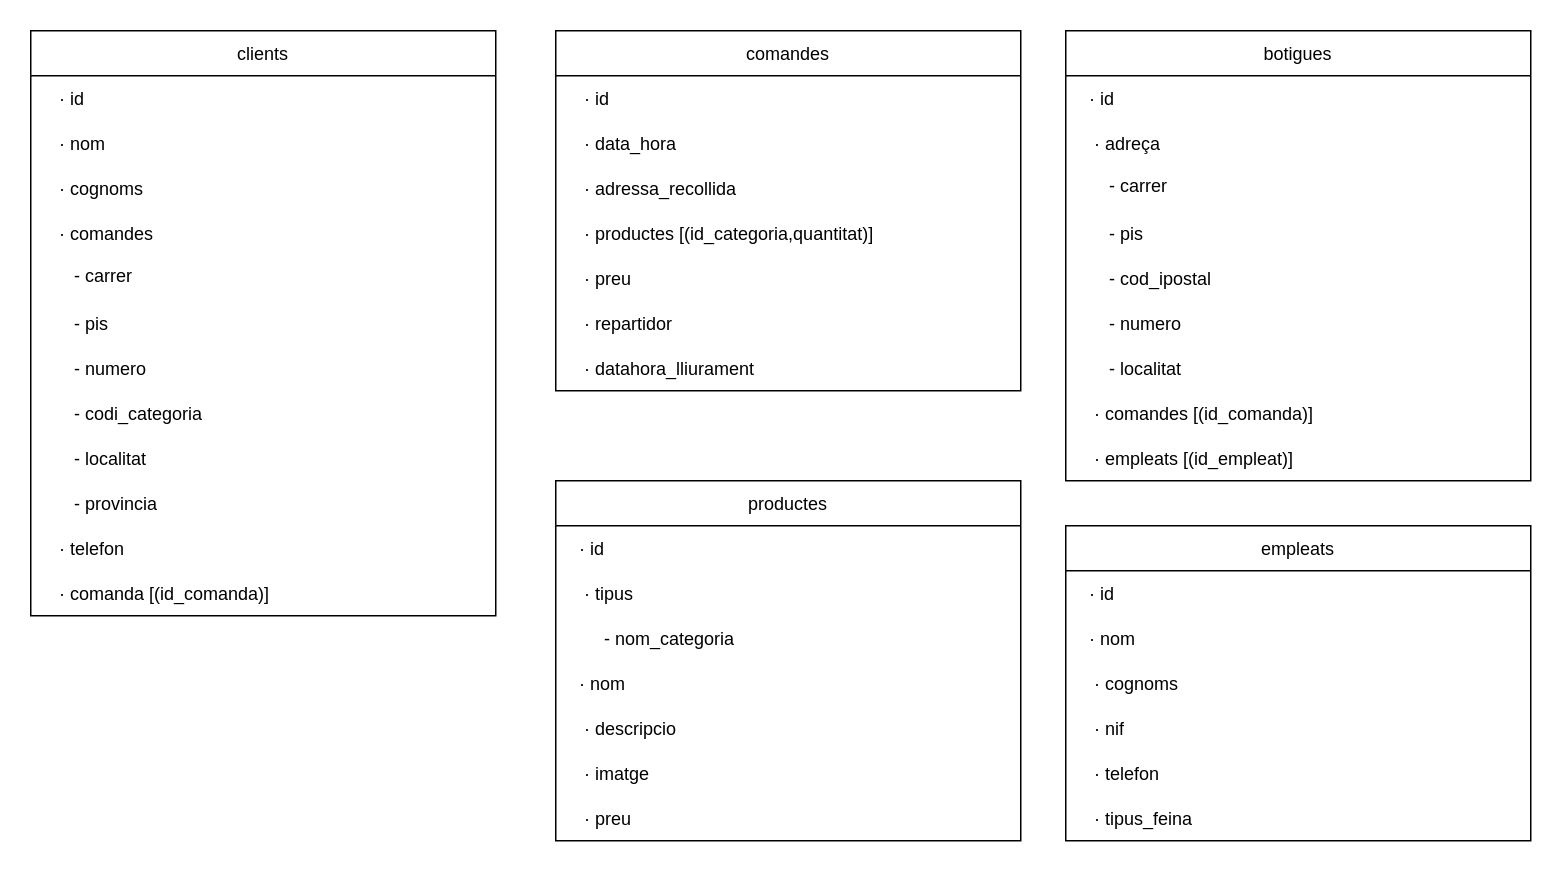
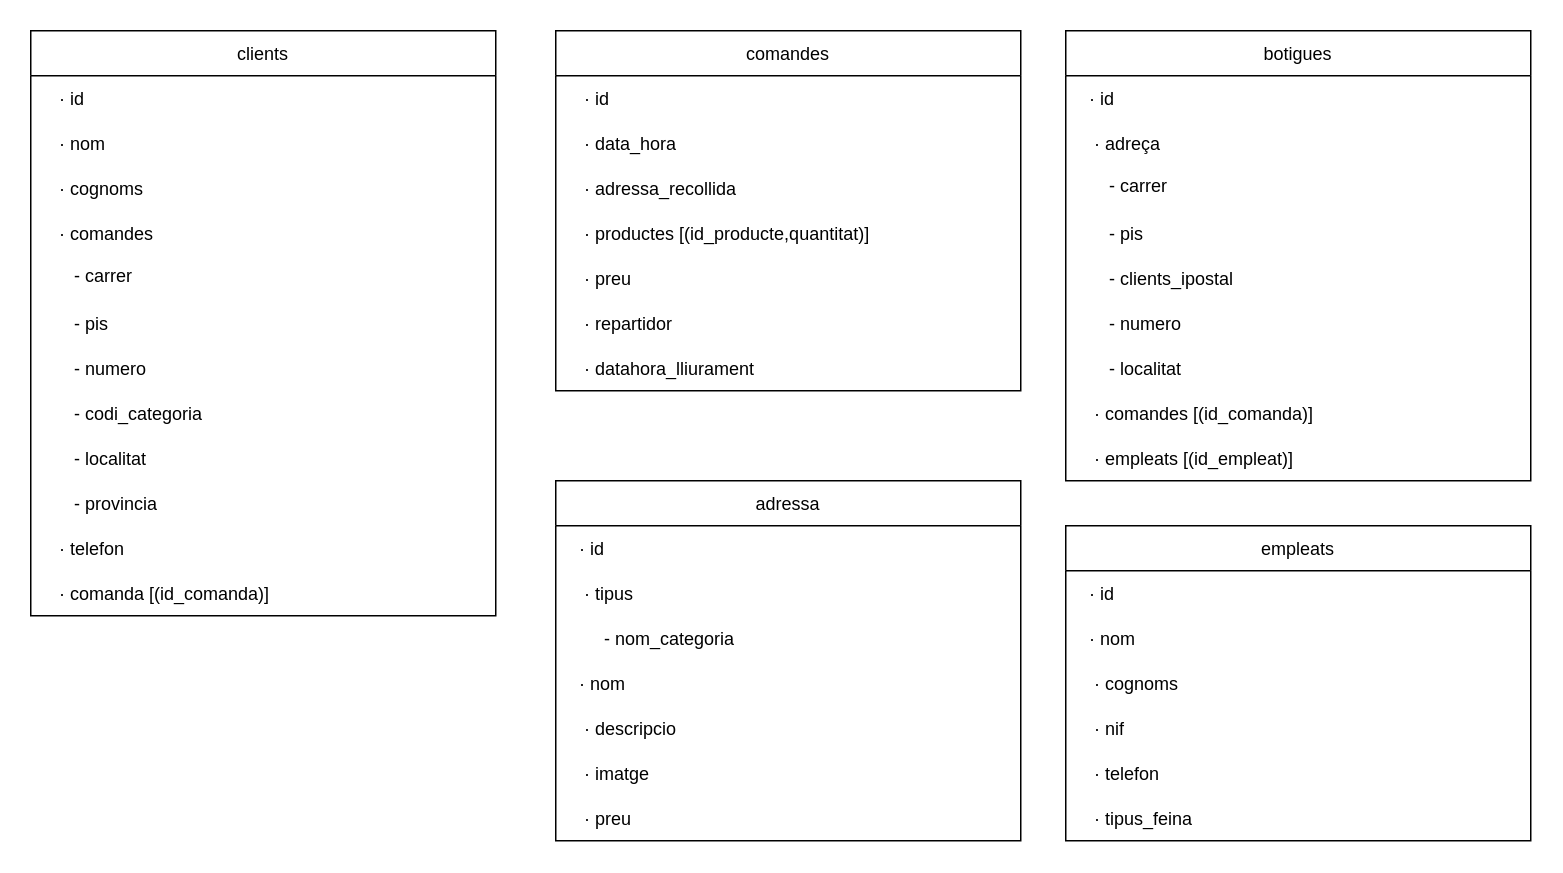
  <mxCell id="0" />
  <mxCell id="1" parent="0" />
- <mxCell id="2" value="productes" style="swimlane;fontStyle=0;childLayout=stackLayout;horizontal=1;startSize=30;horizontalStack=0;resizeParent=1;resizeParentMax=0;resizeLast=0;collapsible=1;marginBottom=0;" parent="1" vertex="1"><mxGeometry x="370" y="320" width="310" height="240" as="geometry"><mxRectangle x="80" y="80" width="70" height="30" as="alternateBounds" /></mxGeometry></mxCell>
+ <mxCell id="2" value="adressa" style="swimlane;fontStyle=0;childLayout=stackLayout;horizontal=1;startSize=30;horizontalStack=0;resizeParent=1;resizeParentMax=0;resizeLast=0;collapsible=1;marginBottom=0;" parent="1" vertex="1"><mxGeometry x="370" y="320" width="310" height="240" as="geometry"><mxRectangle x="80" y="80" width="70" height="30" as="alternateBounds" /></mxGeometry></mxCell>
  <mxCell id="3" value="   · id" style="text;strokeColor=none;fillColor=none;align=left;verticalAlign=middle;spacingLeft=4;spacingRight=4;overflow=hidden;points=[[0,0.5],[1,0.5]];portConstraint=eastwest;rotatable=0;" parent="2" vertex="1"><mxGeometry y="30" width="310" height="30" as="geometry" /></mxCell>
  <mxCell id="4" value="    · tipus " style="text;strokeColor=none;fillColor=none;align=left;verticalAlign=middle;spacingLeft=4;spacingRight=4;overflow=hidden;points=[[0,0.5],[1,0.5]];portConstraint=eastwest;rotatable=0;" parent="2" vertex="1"><mxGeometry y="60" width="310" height="30" as="geometry" /></mxCell>
  <mxCell id="5" value="        - nom_categoria" style="text;strokeColor=none;fillColor=none;align=left;verticalAlign=middle;spacingLeft=4;spacingRight=4;overflow=hidden;points=[[0,0.5],[1,0.5]];portConstraint=eastwest;rotatable=0;" vertex="1" parent="2"><mxGeometry y="90" width="310" height="30" as="geometry" /></mxCell>
  <mxCell id="6" value="   · nom" style="text;strokeColor=none;fillColor=none;align=left;verticalAlign=middle;spacingLeft=4;spacingRight=4;overflow=hidden;points=[[0,0.5],[1,0.5]];portConstraint=eastwest;rotatable=0;" parent="2" vertex="1"><mxGeometry y="120" width="310" height="30" as="geometry" /></mxCell>
  <mxCell id="7" value="    · descripcio" style="text;strokeColor=none;fillColor=none;align=left;verticalAlign=middle;spacingLeft=4;spacingRight=4;overflow=hidden;points=[[0,0.5],[1,0.5]];portConstraint=eastwest;rotatable=0;" parent="2" vertex="1"><mxGeometry y="150" width="310" height="30" as="geometry" /></mxCell>
  <mxCell id="8" value="    · imatge" style="text;strokeColor=none;fillColor=none;align=left;verticalAlign=middle;spacingLeft=4;spacingRight=4;overflow=hidden;points=[[0,0.5],[1,0.5]];portConstraint=eastwest;rotatable=0;" parent="2" vertex="1"><mxGeometry y="180" width="310" height="30" as="geometry" /></mxCell>
  <mxCell id="9" value="    · preu" style="text;strokeColor=none;fillColor=none;align=left;verticalAlign=middle;spacingLeft=4;spacingRight=4;overflow=hidden;points=[[0,0.5],[1,0.5]];portConstraint=eastwest;rotatable=0;" parent="2" vertex="1"><mxGeometry y="210" width="310" height="30" as="geometry" /></mxCell>
  <mxCell id="10" value="clients" style="swimlane;fontStyle=0;childLayout=stackLayout;horizontal=1;startSize=30;horizontalStack=0;resizeParent=1;resizeParentMax=0;resizeLast=0;collapsible=1;marginBottom=0;" parent="1" vertex="1"><mxGeometry x="20" y="20" width="310" height="390" as="geometry" /></mxCell>
  <mxCell id="11" value="    · id" style="text;strokeColor=none;fillColor=none;align=left;verticalAlign=middle;spacingLeft=4;spacingRight=4;overflow=hidden;points=[[0,0.5],[1,0.5]];portConstraint=eastwest;rotatable=0;" parent="10" vertex="1"><mxGeometry y="30" width="310" height="30" as="geometry" /></mxCell>
  <mxCell id="12" value="    · nom" style="text;strokeColor=none;fillColor=none;align=left;verticalAlign=middle;spacingLeft=4;spacingRight=4;overflow=hidden;points=[[0,0.5],[1,0.5]];portConstraint=eastwest;rotatable=0;" parent="10" vertex="1"><mxGeometry y="60" width="310" height="30" as="geometry" /></mxCell>
  <mxCell id="13" value="    · cognoms" style="text;strokeColor=none;fillColor=none;align=left;verticalAlign=middle;spacingLeft=4;spacingRight=4;overflow=hidden;points=[[0,0.5],[1,0.5]];portConstraint=eastwest;rotatable=0;" parent="10" vertex="1"><mxGeometry y="90" width="310" height="30" as="geometry" /></mxCell>
  <mxCell id="14" value="    · comandes" style="text;strokeColor=none;fillColor=none;align=left;verticalAlign=middle;spacingLeft=4;spacingRight=4;overflow=hidden;points=[[0,0.5],[1,0.5]];portConstraint=eastwest;rotatable=0;" parent="10" vertex="1"><mxGeometry y="120" width="310" height="30" as="geometry" /></mxCell>
  <mxCell id="15" value="       - carrer&#10;" style="text;strokeColor=none;fillColor=none;align=left;verticalAlign=top;spacingLeft=4;spacingRight=4;overflow=hidden;points=[[0,0.5],[1,0.5]];portConstraint=eastwest;rotatable=0;" parent="10" vertex="1"><mxGeometry y="150" width="310" height="30" as="geometry" /></mxCell>
  <mxCell id="16" value="       - pis" style="text;strokeColor=none;fillColor=none;align=left;verticalAlign=middle;spacingLeft=4;spacingRight=4;overflow=hidden;points=[[0,0.5],[1,0.5]];portConstraint=eastwest;rotatable=0;" parent="10" vertex="1"><mxGeometry y="180" width="310" height="30" as="geometry" /></mxCell>
  <mxCell id="17" value="       - numero" style="text;strokeColor=none;fillColor=none;align=left;verticalAlign=middle;spacingLeft=4;spacingRight=4;overflow=hidden;points=[[0,0.5],[1,0.5]];portConstraint=eastwest;rotatable=0;" parent="10" vertex="1"><mxGeometry y="210" width="310" height="30" as="geometry" /></mxCell>
  <mxCell id="18" value="       - codi_categoria" style="text;strokeColor=none;fillColor=none;align=left;verticalAlign=middle;spacingLeft=4;spacingRight=4;overflow=hidden;points=[[0,0.5],[1,0.5]];portConstraint=eastwest;rotatable=0;" parent="10" vertex="1"><mxGeometry y="240" width="310" height="30" as="geometry" /></mxCell>
  <mxCell id="19" value="       - localitat " style="text;strokeColor=none;fillColor=none;align=left;verticalAlign=middle;spacingLeft=4;spacingRight=4;overflow=hidden;points=[[0,0.5],[1,0.5]];portConstraint=eastwest;rotatable=0;" parent="10" vertex="1"><mxGeometry y="270" width="310" height="30" as="geometry" /></mxCell>
  <mxCell id="20" value="       - provincia" style="text;strokeColor=none;fillColor=none;align=left;verticalAlign=middle;spacingLeft=4;spacingRight=4;overflow=hidden;points=[[0,0.5],[1,0.5]];portConstraint=eastwest;rotatable=0;" vertex="1" parent="10"><mxGeometry y="300" width="310" height="30" as="geometry" /></mxCell>
  <mxCell id="21" value="    · telefon" style="text;strokeColor=none;fillColor=none;align=left;verticalAlign=middle;spacingLeft=4;spacingRight=4;overflow=hidden;points=[[0,0.5],[1,0.5]];portConstraint=eastwest;rotatable=0;" parent="10" vertex="1"><mxGeometry y="330" width="310" height="30" as="geometry" /></mxCell>
  <mxCell id="22" value="    · comanda [(id_comanda)]" style="text;strokeColor=none;fillColor=none;align=left;verticalAlign=middle;spacingLeft=4;spacingRight=4;overflow=hidden;points=[[0,0.5],[1,0.5]];portConstraint=eastwest;rotatable=0;" parent="10" vertex="1"><mxGeometry y="360" width="310" height="30" as="geometry" /></mxCell>
  <mxCell id="23" value="comandes" style="swimlane;fontStyle=0;childLayout=stackLayout;horizontal=1;startSize=30;horizontalStack=0;resizeParent=1;resizeParentMax=0;resizeLast=0;collapsible=1;marginBottom=0;" parent="1" vertex="1"><mxGeometry x="370" y="20" width="310" height="240" as="geometry"><mxRectangle x="80" y="80" width="70" height="30" as="alternateBounds" /></mxGeometry></mxCell>
  <mxCell id="24" value="    · id" style="text;strokeColor=none;fillColor=none;align=left;verticalAlign=middle;spacingLeft=4;spacingRight=4;overflow=hidden;points=[[0,0.5],[1,0.5]];portConstraint=eastwest;rotatable=0;" parent="23" vertex="1"><mxGeometry y="30" width="310" height="30" as="geometry" /></mxCell>
  <mxCell id="25" value="    · data_hora" style="text;strokeColor=none;fillColor=none;align=left;verticalAlign=middle;spacingLeft=4;spacingRight=4;overflow=hidden;points=[[0,0.5],[1,0.5]];portConstraint=eastwest;rotatable=0;" parent="23" vertex="1"><mxGeometry y="60" width="310" height="30" as="geometry" /></mxCell>
  <mxCell id="26" value="    · adressa_recollida" style="text;strokeColor=none;fillColor=none;align=left;verticalAlign=middle;spacingLeft=4;spacingRight=4;overflow=hidden;points=[[0,0.5],[1,0.5]];portConstraint=eastwest;rotatable=0;" parent="23" vertex="1"><mxGeometry y="90" width="310" height="30" as="geometry" /></mxCell>
- <mxCell id="27" value="    · productes [(id_categoria,quantitat)]" style="text;strokeColor=none;fillColor=none;align=left;verticalAlign=middle;spacingLeft=4;spacingRight=4;overflow=hidden;points=[[0,0.5],[1,0.5]];portConstraint=eastwest;rotatable=0;" parent="23" vertex="1"><mxGeometry y="120" width="310" height="30" as="geometry" /></mxCell>
+ <mxCell id="27" value="    · productes [(id_producte,quantitat)]" style="text;strokeColor=none;fillColor=none;align=left;verticalAlign=middle;spacingLeft=4;spacingRight=4;overflow=hidden;points=[[0,0.5],[1,0.5]];portConstraint=eastwest;rotatable=0;" parent="23" vertex="1"><mxGeometry y="120" width="310" height="30" as="geometry" /></mxCell>
  <mxCell id="28" value="    · preu" style="text;strokeColor=none;fillColor=none;align=left;verticalAlign=middle;spacingLeft=4;spacingRight=4;overflow=hidden;points=[[0,0.5],[1,0.5]];portConstraint=eastwest;rotatable=0;" parent="23" vertex="1"><mxGeometry y="150" width="310" height="30" as="geometry" /></mxCell>
  <mxCell id="29" value="    · repartidor " style="text;strokeColor=none;fillColor=none;align=left;verticalAlign=middle;spacingLeft=4;spacingRight=4;overflow=hidden;points=[[0,0.5],[1,0.5]];portConstraint=eastwest;rotatable=0;" parent="23" vertex="1"><mxGeometry y="180" width="310" height="30" as="geometry" /></mxCell>
  <mxCell id="30" value="    · datahora_lliurament " style="text;strokeColor=none;fillColor=none;align=left;verticalAlign=middle;spacingLeft=4;spacingRight=4;overflow=hidden;points=[[0,0.5],[1,0.5]];portConstraint=eastwest;rotatable=0;" parent="23" vertex="1"><mxGeometry y="210" width="310" height="30" as="geometry" /></mxCell>
  <mxCell id="31" value="botigues" style="swimlane;fontStyle=0;childLayout=stackLayout;horizontal=1;startSize=30;horizontalStack=0;resizeParent=1;resizeParentMax=0;resizeLast=0;collapsible=1;marginBottom=0;" parent="1" vertex="1"><mxGeometry x="710" y="20" width="310" height="300" as="geometry"><mxRectangle x="80" y="80" width="70" height="30" as="alternateBounds" /></mxGeometry></mxCell>
  <mxCell id="32" value="   · id" style="text;strokeColor=none;fillColor=none;align=left;verticalAlign=middle;spacingLeft=4;spacingRight=4;overflow=hidden;points=[[0,0.5],[1,0.5]];portConstraint=eastwest;rotatable=0;" parent="31" vertex="1"><mxGeometry y="30" width="310" height="30" as="geometry" /></mxCell>
  <mxCell id="33" value="    · adreça" style="text;strokeColor=none;fillColor=none;align=left;verticalAlign=middle;spacingLeft=4;spacingRight=4;overflow=hidden;points=[[0,0.5],[1,0.5]];portConstraint=eastwest;rotatable=0;" parent="31" vertex="1"><mxGeometry y="60" width="310" height="30" as="geometry" /></mxCell>
  <mxCell id="34" value="       - carrer&#10;" style="text;strokeColor=none;fillColor=none;align=left;verticalAlign=top;spacingLeft=4;spacingRight=4;overflow=hidden;points=[[0,0.5],[1,0.5]];portConstraint=eastwest;rotatable=0;" parent="31" vertex="1"><mxGeometry y="90" width="310" height="30" as="geometry" /></mxCell>
  <mxCell id="35" value="       - pis" style="text;strokeColor=none;fillColor=none;align=left;verticalAlign=middle;spacingLeft=4;spacingRight=4;overflow=hidden;points=[[0,0.5],[1,0.5]];portConstraint=eastwest;rotatable=0;" parent="31" vertex="1"><mxGeometry y="120" width="310" height="30" as="geometry" /></mxCell>
- <mxCell id="36" value="       - cod_ipostal" style="text;strokeColor=none;fillColor=none;align=left;verticalAlign=middle;spacingLeft=4;spacingRight=4;overflow=hidden;points=[[0,0.5],[1,0.5]];portConstraint=eastwest;rotatable=0;" parent="31" vertex="1"><mxGeometry y="150" width="310" height="30" as="geometry" /></mxCell>
+ <mxCell id="36" value="       - clients_ipostal" style="text;strokeColor=none;fillColor=none;align=left;verticalAlign=middle;spacingLeft=4;spacingRight=4;overflow=hidden;points=[[0,0.5],[1,0.5]];portConstraint=eastwest;rotatable=0;" parent="31" vertex="1"><mxGeometry y="150" width="310" height="30" as="geometry" /></mxCell>
  <mxCell id="37" value="       - numero" style="text;strokeColor=none;fillColor=none;align=left;verticalAlign=middle;spacingLeft=4;spacingRight=4;overflow=hidden;points=[[0,0.5],[1,0.5]];portConstraint=eastwest;rotatable=0;" parent="31" vertex="1"><mxGeometry y="180" width="310" height="30" as="geometry" /></mxCell>
  <mxCell id="38" value="       - localitat" style="text;strokeColor=none;fillColor=none;align=left;verticalAlign=middle;spacingLeft=4;spacingRight=4;overflow=hidden;points=[[0,0.5],[1,0.5]];portConstraint=eastwest;rotatable=0;" parent="31" vertex="1"><mxGeometry y="210" width="310" height="30" as="geometry" /></mxCell>
  <mxCell id="39" value="    · comandes [(id_comanda)]" style="text;strokeColor=none;fillColor=none;align=left;verticalAlign=middle;spacingLeft=4;spacingRight=4;overflow=hidden;points=[[0,0.5],[1,0.5]];portConstraint=eastwest;rotatable=0;" parent="31" vertex="1"><mxGeometry y="240" width="310" height="30" as="geometry" /></mxCell>
  <mxCell id="40" value="    · empleats [(id_empleat)]" style="text;strokeColor=none;fillColor=none;align=left;verticalAlign=middle;spacingLeft=4;spacingRight=4;overflow=hidden;points=[[0,0.5],[1,0.5]];portConstraint=eastwest;rotatable=0;" parent="31" vertex="1"><mxGeometry y="270" width="310" height="30" as="geometry" /></mxCell>
  <mxCell id="41" value="empleats" style="swimlane;fontStyle=0;childLayout=stackLayout;horizontal=1;startSize=30;horizontalStack=0;resizeParent=1;resizeParentMax=0;resizeLast=0;collapsible=1;marginBottom=0;" parent="1" vertex="1"><mxGeometry x="710" y="350" width="310" height="210" as="geometry"><mxRectangle x="80" y="80" width="70" height="30" as="alternateBounds" /></mxGeometry></mxCell>
  <mxCell id="42" value="   · id" style="text;strokeColor=none;fillColor=none;align=left;verticalAlign=middle;spacingLeft=4;spacingRight=4;overflow=hidden;points=[[0,0.5],[1,0.5]];portConstraint=eastwest;rotatable=0;" parent="41" vertex="1"><mxGeometry y="30" width="310" height="30" as="geometry" /></mxCell>
  <mxCell id="43" value="   · nom" style="text;strokeColor=none;fillColor=none;align=left;verticalAlign=middle;spacingLeft=4;spacingRight=4;overflow=hidden;points=[[0,0.5],[1,0.5]];portConstraint=eastwest;rotatable=0;" parent="41" vertex="1"><mxGeometry y="60" width="310" height="30" as="geometry" /></mxCell>
  <mxCell id="44" value="    · cognoms" style="text;strokeColor=none;fillColor=none;align=left;verticalAlign=middle;spacingLeft=4;spacingRight=4;overflow=hidden;points=[[0,0.5],[1,0.5]];portConstraint=eastwest;rotatable=0;" parent="41" vertex="1"><mxGeometry y="90" width="310" height="30" as="geometry" /></mxCell>
  <mxCell id="45" value="    · nif" style="text;strokeColor=none;fillColor=none;align=left;verticalAlign=middle;spacingLeft=4;spacingRight=4;overflow=hidden;points=[[0,0.5],[1,0.5]];portConstraint=eastwest;rotatable=0;" parent="41" vertex="1"><mxGeometry y="120" width="310" height="30" as="geometry" /></mxCell>
  <mxCell id="46" value="    · telefon" style="text;strokeColor=none;fillColor=none;align=left;verticalAlign=middle;spacingLeft=4;spacingRight=4;overflow=hidden;points=[[0,0.5],[1,0.5]];portConstraint=eastwest;rotatable=0;" parent="41" vertex="1"><mxGeometry y="150" width="310" height="30" as="geometry" /></mxCell>
  <mxCell id="47" value="    · tipus_feina" style="text;strokeColor=none;fillColor=none;align=left;verticalAlign=middle;spacingLeft=4;spacingRight=4;overflow=hidden;points=[[0,0.5],[1,0.5]];portConstraint=eastwest;rotatable=0;" parent="41" vertex="1"><mxGeometry y="180" width="310" height="30" as="geometry" /></mxCell>
